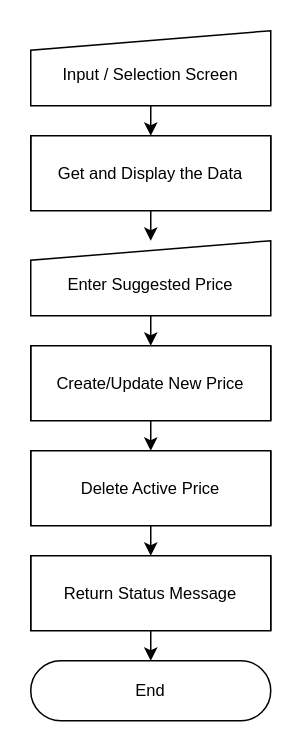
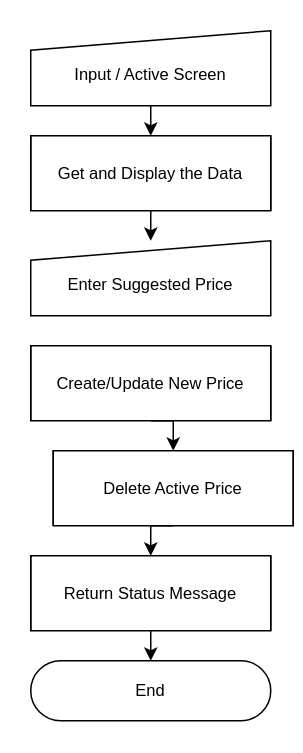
  <mxCell id="0" />
  <mxCell id="1" parent="0" />
  <mxCell id="2" style="edgeStyle=orthogonalEdgeStyle;rounded=0;orthogonalLoop=1;jettySize=auto;html=1;exitX=0.5;exitY=1;exitDx=0;exitDy=0;entryX=0.5;entryY=0;entryDx=0;entryDy=0;" edge="1" parent="1" source="3" target="5"><mxGeometry relative="1" as="geometry" /></mxCell>
- <mxCell id="3" value="Input / Selection Screen" style="shape=manualInput;whiteSpace=wrap;html=1;fontSize=11;size=13;spacingTop=7;" vertex="1" parent="1"><mxGeometry x="20" y="20" width="160" height="50" as="geometry" /></mxCell>
+ <mxCell id="3" value="Input / Active Screen" style="shape=manualInput;whiteSpace=wrap;html=1;fontSize=11;size=13;spacingTop=7;" vertex="1" parent="1"><mxGeometry x="20" y="20" width="160" height="50" as="geometry" /></mxCell>
  <mxCell id="4" style="edgeStyle=orthogonalEdgeStyle;rounded=0;orthogonalLoop=1;jettySize=auto;html=1;exitX=0.5;exitY=1;exitDx=0;exitDy=0;entryX=0.5;entryY=0;entryDx=0;entryDy=0;" edge="1" parent="1" source="5" target="7"><mxGeometry relative="1" as="geometry" /></mxCell>
  <mxCell id="5" value="Get and Display the Data" style="shape=process;whiteSpace=wrap;html=1;backgroundOutline=1;fontSize=11;size=0;" vertex="1" parent="1"><mxGeometry x="20" y="90" width="160" height="50" as="geometry" /></mxCell>
- <mxCell id="6" style="edgeStyle=orthogonalEdgeStyle;rounded=0;orthogonalLoop=1;jettySize=auto;html=1;exitX=0.5;exitY=1;exitDx=0;exitDy=0;entryX=0.5;entryY=0;entryDx=0;entryDy=0;" edge="1" parent="1" source="7" target="9"><mxGeometry relative="1" as="geometry" /></mxCell>
  <mxCell id="7" value="Enter Suggested Price" style="shape=manualInput;whiteSpace=wrap;html=1;fontSize=11;size=13;spacingTop=7;" vertex="1" parent="1"><mxGeometry x="20" y="160" width="160" height="50" as="geometry" /></mxCell>
  <mxCell id="8" style="edgeStyle=orthogonalEdgeStyle;rounded=0;orthogonalLoop=1;jettySize=auto;html=1;exitX=0.5;exitY=1;exitDx=0;exitDy=0;entryX=0.5;entryY=0;entryDx=0;entryDy=0;" edge="1" parent="1" source="9" target="11"><mxGeometry relative="1" as="geometry" /></mxCell>
  <mxCell id="9" value="Create/Update New Price" style="shape=process;whiteSpace=wrap;html=1;backgroundOutline=1;fontSize=11;size=0;" vertex="1" parent="1"><mxGeometry x="20" y="230" width="160" height="50" as="geometry" /></mxCell>
  <mxCell id="10" style="edgeStyle=orthogonalEdgeStyle;rounded=0;orthogonalLoop=1;jettySize=auto;html=1;exitX=0.5;exitY=1;exitDx=0;exitDy=0;entryX=0.5;entryY=0;entryDx=0;entryDy=0;" edge="1" parent="1" source="11" target="12"><mxGeometry relative="1" as="geometry" /></mxCell>
- <mxCell id="11" value="Delete Active Price" style="shape=process;whiteSpace=wrap;html=1;backgroundOutline=1;fontSize=11;size=0;" vertex="1" parent="1"><mxGeometry x="20" y="300" width="160" height="50" as="geometry" /></mxCell>
+ <mxCell id="11" value="Delete Active Price" style="shape=process;whiteSpace=wrap;html=1;backgroundOutline=1;fontSize=11;size=0;" vertex="1" parent="1"><mxGeometry x="35" y="300" width="160" height="50" as="geometry" /></mxCell>
  <mxCell id="12" value="Return Status Message" style="shape=process;whiteSpace=wrap;html=1;backgroundOutline=1;fontSize=11;size=0;" vertex="1" parent="1"><mxGeometry x="20" y="370" width="160" height="50" as="geometry" /></mxCell>
  <mxCell id="13" value="End" style="html=1;dashed=0;whiteSpace=wrap;shape=mxgraph.dfd.start;fontSize=11;" vertex="1" parent="1"><mxGeometry x="20" y="440" width="160" height="40" as="geometry" /></mxCell>
  <mxCell id="14" style="edgeStyle=orthogonalEdgeStyle;rounded=0;orthogonalLoop=1;jettySize=auto;html=1;exitX=0.5;exitY=1;exitDx=0;exitDy=0;entryX=0.5;entryY=0.5;entryDx=0;entryDy=-20;entryPerimeter=0;" edge="1" parent="1" source="12" target="13"><mxGeometry relative="1" as="geometry" /></mxCell>
